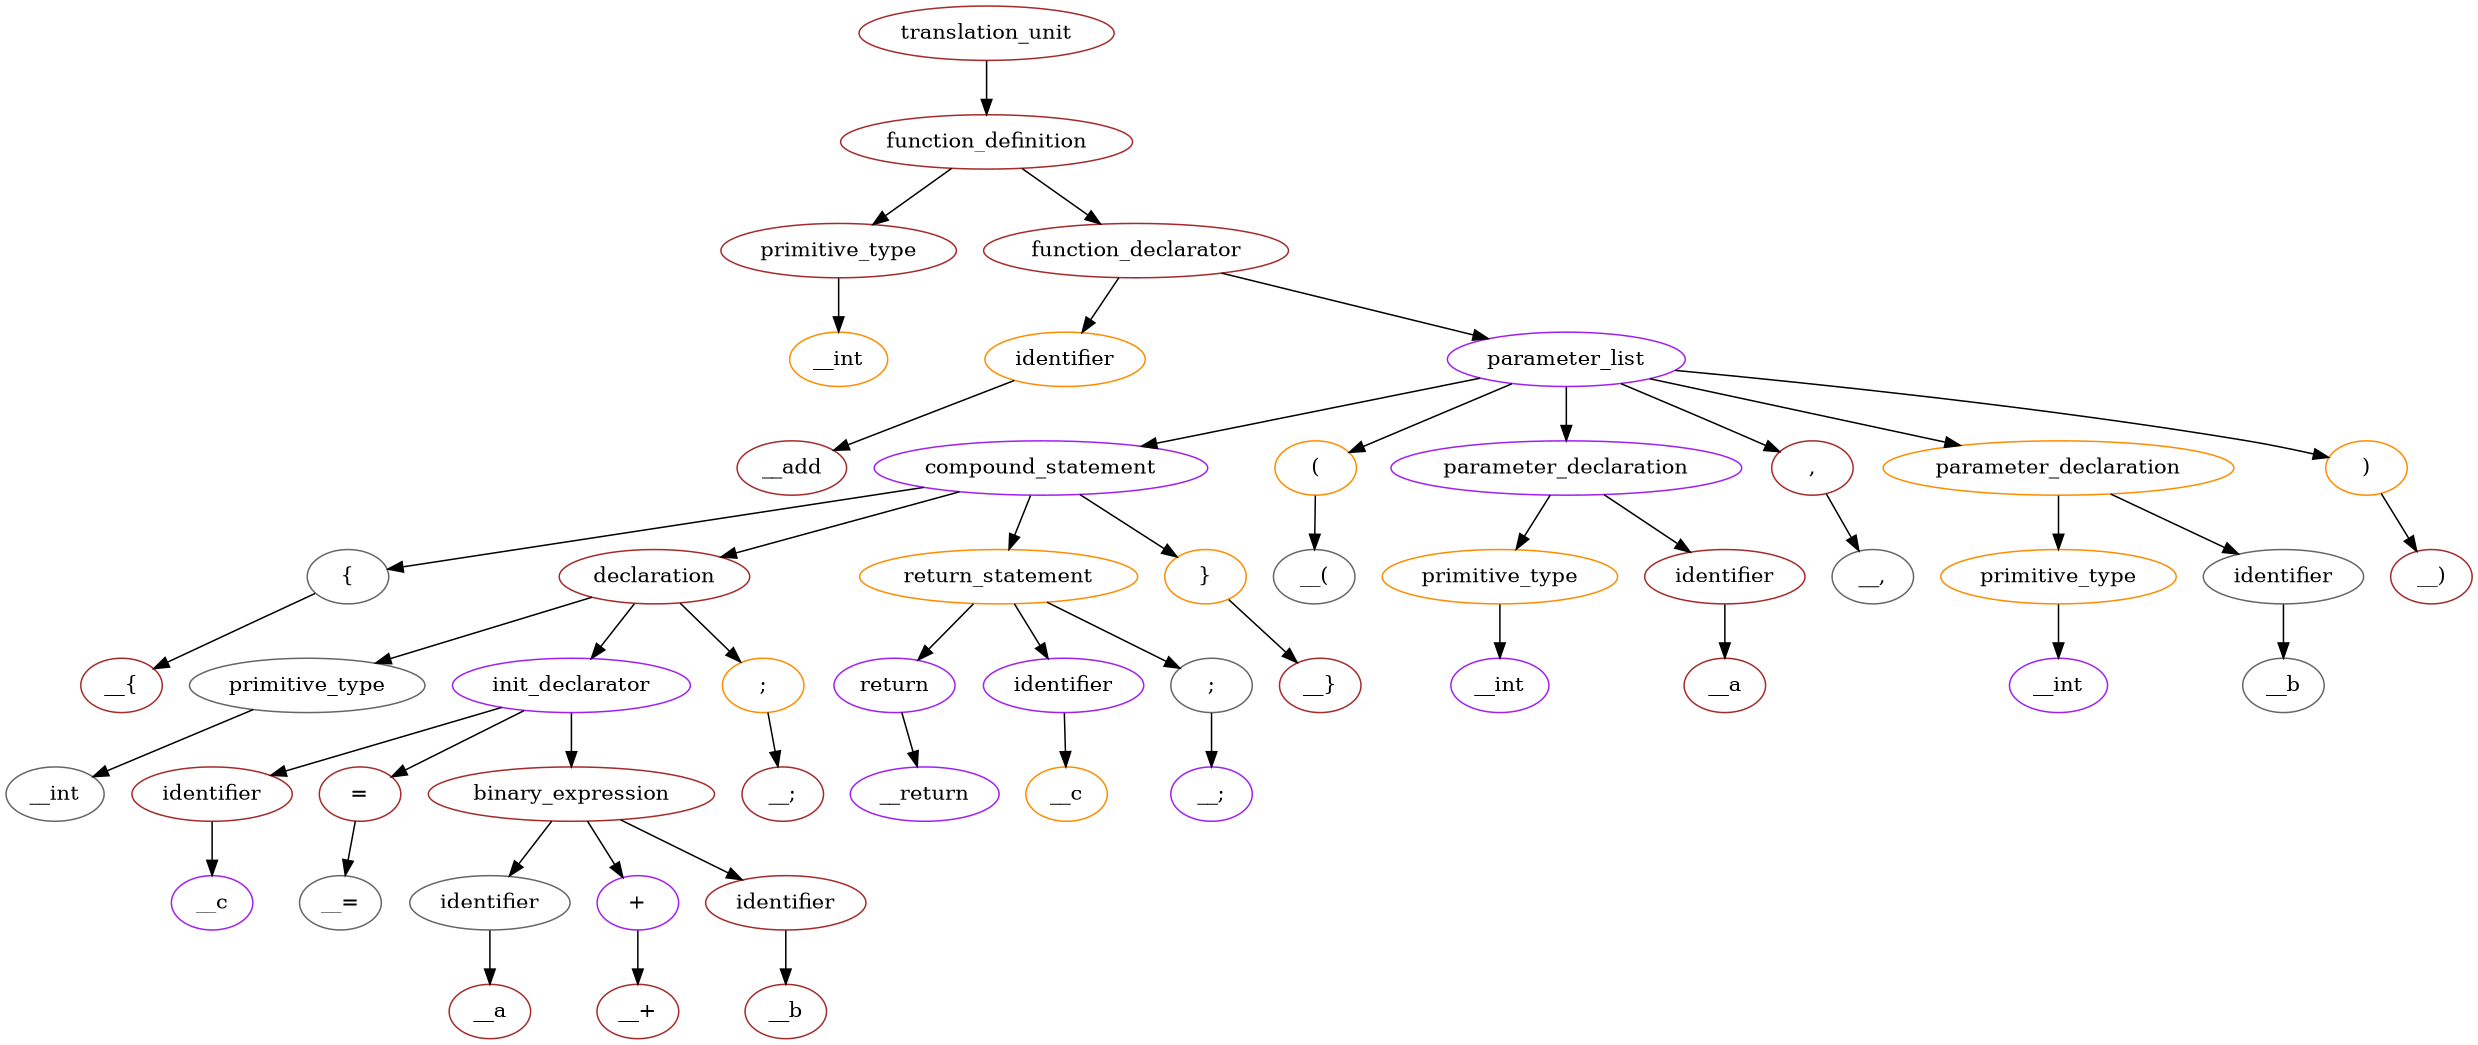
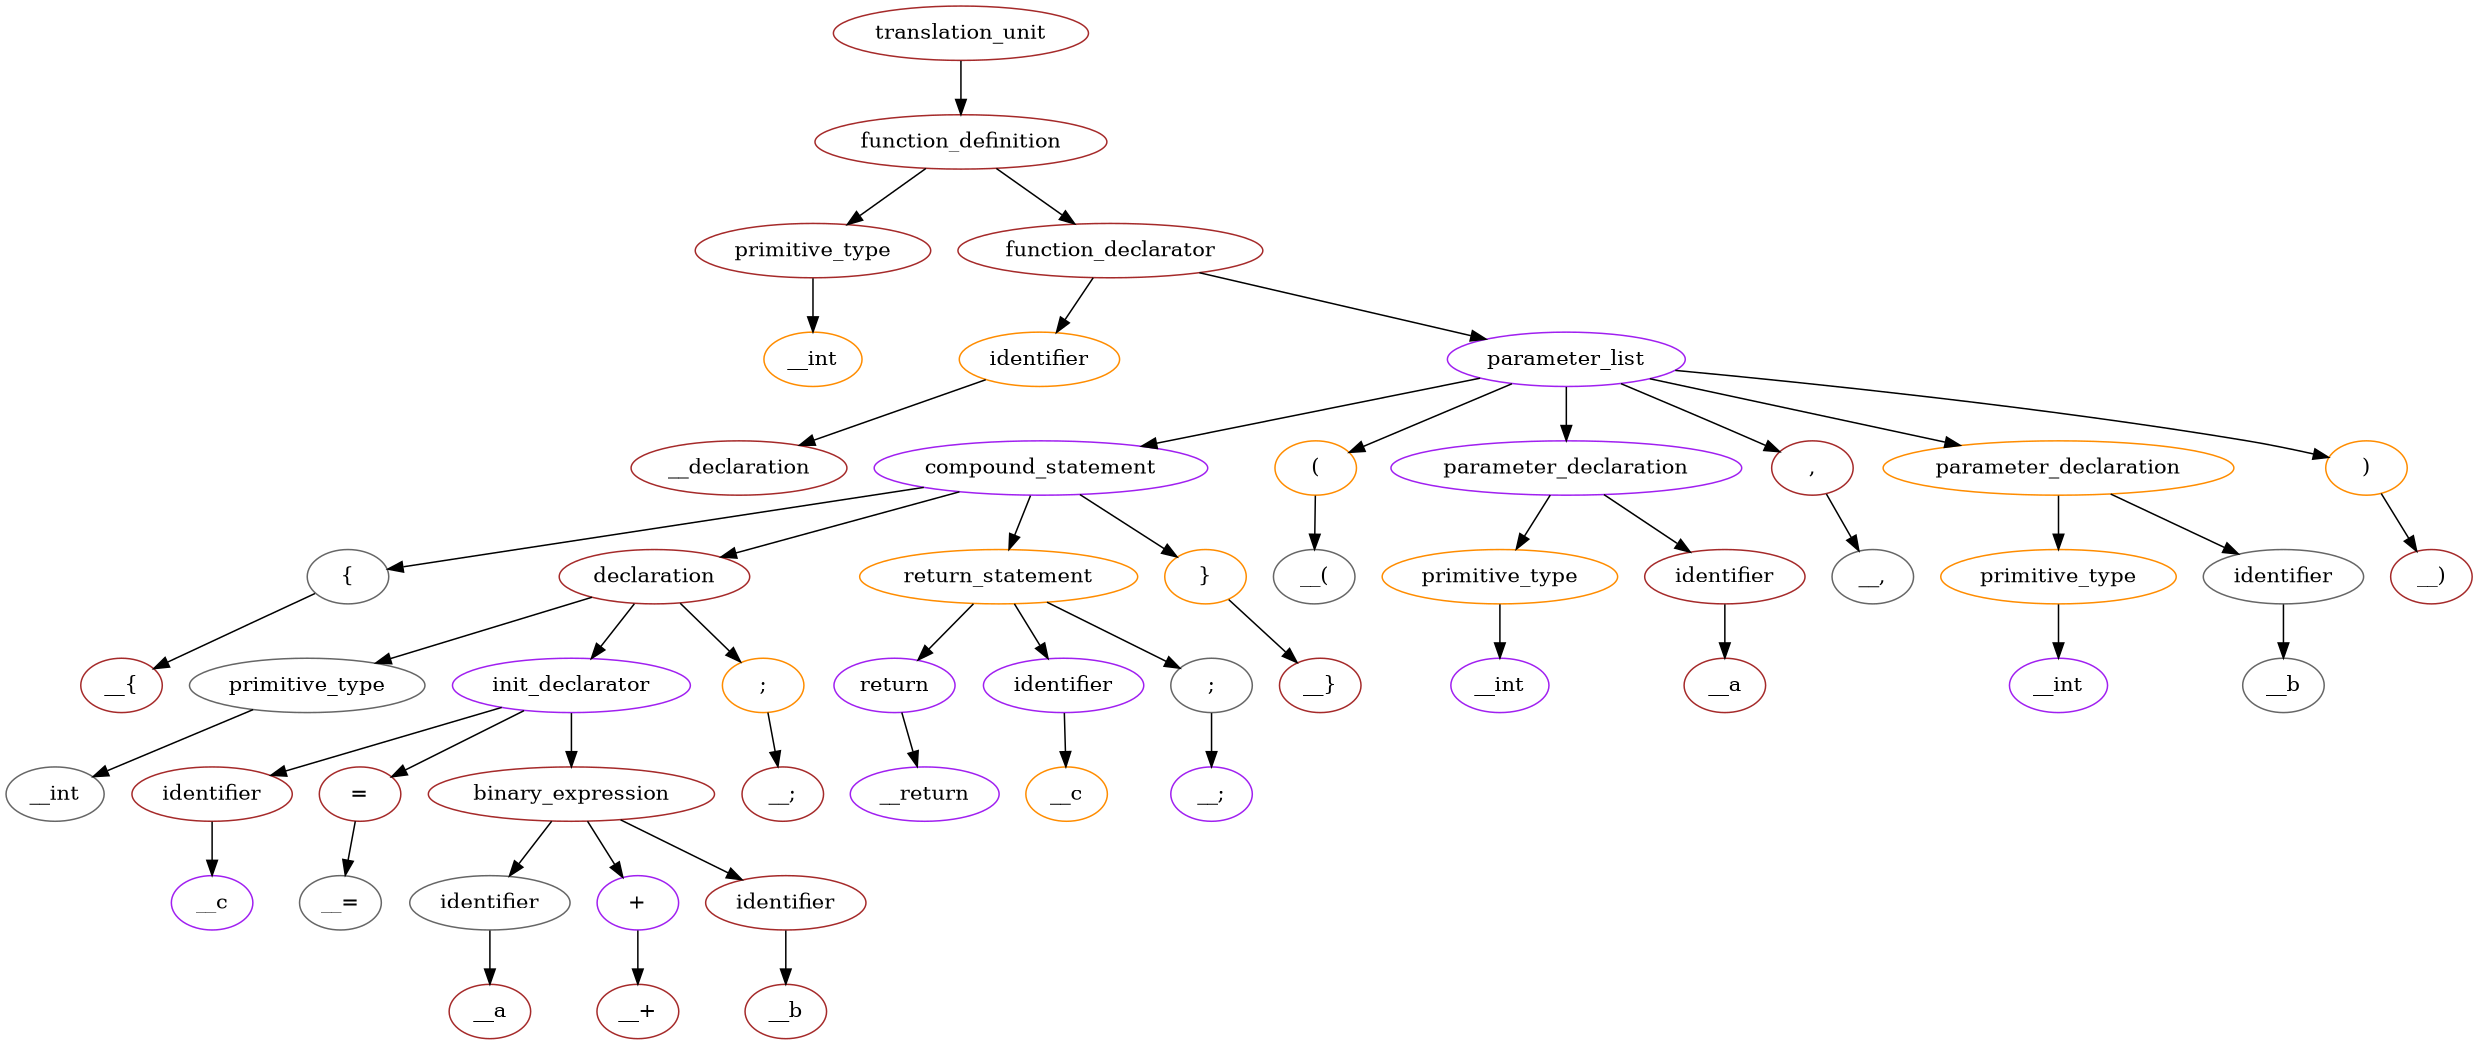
  digraph {
    node [color=brown shape=ellipse]
    n1 [label=translation_unit]
    n2 [label=function_definition]
    n3 [label=primitive_type]
    n4 [label=function_declarator]
    n5 [color=darkorange label=__int]
    n6 [color=darkorange label=identifier]
    n7 [color=purple label=parameter_list]
    n8 [color=purple label=compound_statement]
    n9 [color=gray40 label="{"]
    n10 [label=declaration]
    n11 [color=darkorange label=return_statement]
    n12 [color=darkorange label="}"]
-   n13 [label=__add]
+   n13 [label=__declaration]
    n14 [color=darkorange label="("]
    n15 [color=purple label=parameter_declaration]
    n16 [label=","]
    n17 [color=darkorange label=parameter_declaration]
    n18 [color=darkorange label=")"]
    n19 [label="__{"]
    n20 [color=gray40 label=primitive_type]
    n21 [color=purple label=init_declarator]
    n22 [color=darkorange label=";"]
    n23 [color=purple label=return]
    n24 [color=purple label=identifier]
    n25 [color=gray40 label=";"]
    n26 [label="__}"]
    n27 [color=gray40 label="__("]
    n28 [color=darkorange label=primitive_type]
    n29 [label=identifier]
    n30 [color=gray40 label="__,"]
    n31 [color=darkorange label=primitive_type]
    n32 [color=gray40 label=identifier]
    n33 [label="__)"]
    n34 [color=gray40 label=__int]
    n35 [label=identifier]
    n36 [label="="]
    n37 [label=binary_expression]
    n38 [label="__;"]
    n39 [color=purple label=__return]
    n40 [color=darkorange label=__c]
    n41 [color=purple label="__;"]
    n42 [color=purple label=__int]
    n43 [label=__a]
    n44 [color=purple label=__int]
    n45 [color=gray40 label=__b]
    n46 [color=purple label=__c]
    n47 [color=gray40 label="__="]
    n48 [color=gray40 label=identifier]
    n49 [color=purple label="+"]
    n50 [label=identifier]
    n51 [label=__a]
    n52 [label="__+"]
    n53 [label=__b]
    n1 -> n2
    n2 -> n3
    n2 -> n4
    n3 -> n5
    n4 -> n6
    n4 -> n7
    n6 -> n13
    n7 -> n8
    n7 -> n14
    n7 -> n15
    n7 -> n16
    n7 -> n17
    n7 -> n18
    n8 -> n9
    n8 -> n10
    n8 -> n11
    n8 -> n12
    n9 -> n19
    n10 -> n20
    n10 -> n21
    n10 -> n22
    n11 -> n23
    n11 -> n24
    n11 -> n25
    n12 -> n26
    n14 -> n27
    n15 -> n28
    n15 -> n29
    n16 -> n30
    n17 -> n31
    n17 -> n32
    n18 -> n33
    n20 -> n34
    n21 -> n35
    n21 -> n36
    n21 -> n37
    n22 -> n38
    n23 -> n39
    n24 -> n40
    n25 -> n41
    n28 -> n42
    n29 -> n43
    n31 -> n44
    n32 -> n45
    n35 -> n46
    n36 -> n47
    n37 -> n48
    n37 -> n49
    n37 -> n50
    n48 -> n51
    n49 -> n52
    n50 -> n53
  }
